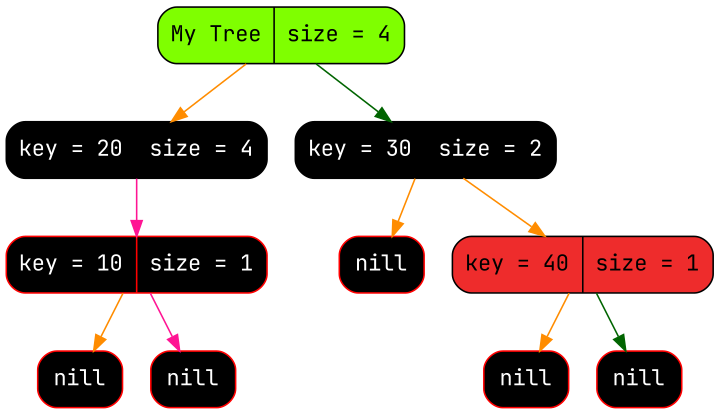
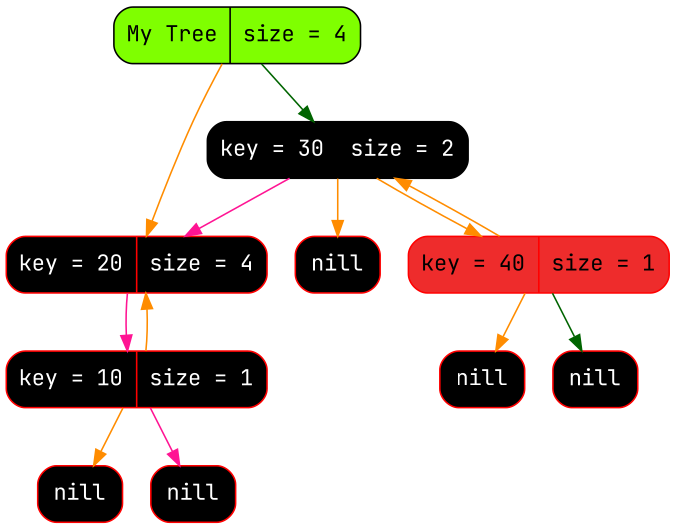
  digraph {
    fontname="JetBrains Mono"
    rankdir=HR
    node [fillcolor=black fontname="JetBrains Mono" fontsize=14 shape=Mrecord style=filled color=red fontcolor=white]
    edge [color=darkorange fontcolor=blue fontname="JetBrains Mono" fontsize=12]
    n1 [fillcolor=chartreuse1 label="My Tree | size = 4" color="" fontcolor=""]
-   n2 [color=black label=" key = 20 | size = 4"]
+   n2 [label=" key = 20 | size = 4"]
    n3 [color=black label=" key = 30 | size = 2"]
    n4 [label=" key = 10 | size = 1"]
    n5 [label=" <value> nill"]
    n6 [label=" <value> nill"]
    n7 [label=" <value> nill"]
-   n8 [color=black fillcolor=firebrick2 label=" key = 40 | size = 1" fontcolor=""]
+   n8 [fillcolor=firebrick2 label=" key = 40 | size = 1" fontcolor=""]
    n9 [label=" <value> nill"]
    n10 [label=" <value> nill"]
    n1 -> n2
    n1 -> n3 [color=darkgreen]
    n2 -> n4 [color=deeppink]
+   n3 -> n2 [color=deeppink]
    n3 -> n7
    n3 -> n8
+   n4 -> n2
    n4 -> n5
    n4 -> n6 [color=deeppink]
+   n8 -> n3
    n8 -> n9
    n8 -> n10 [color=darkgreen]
  }
